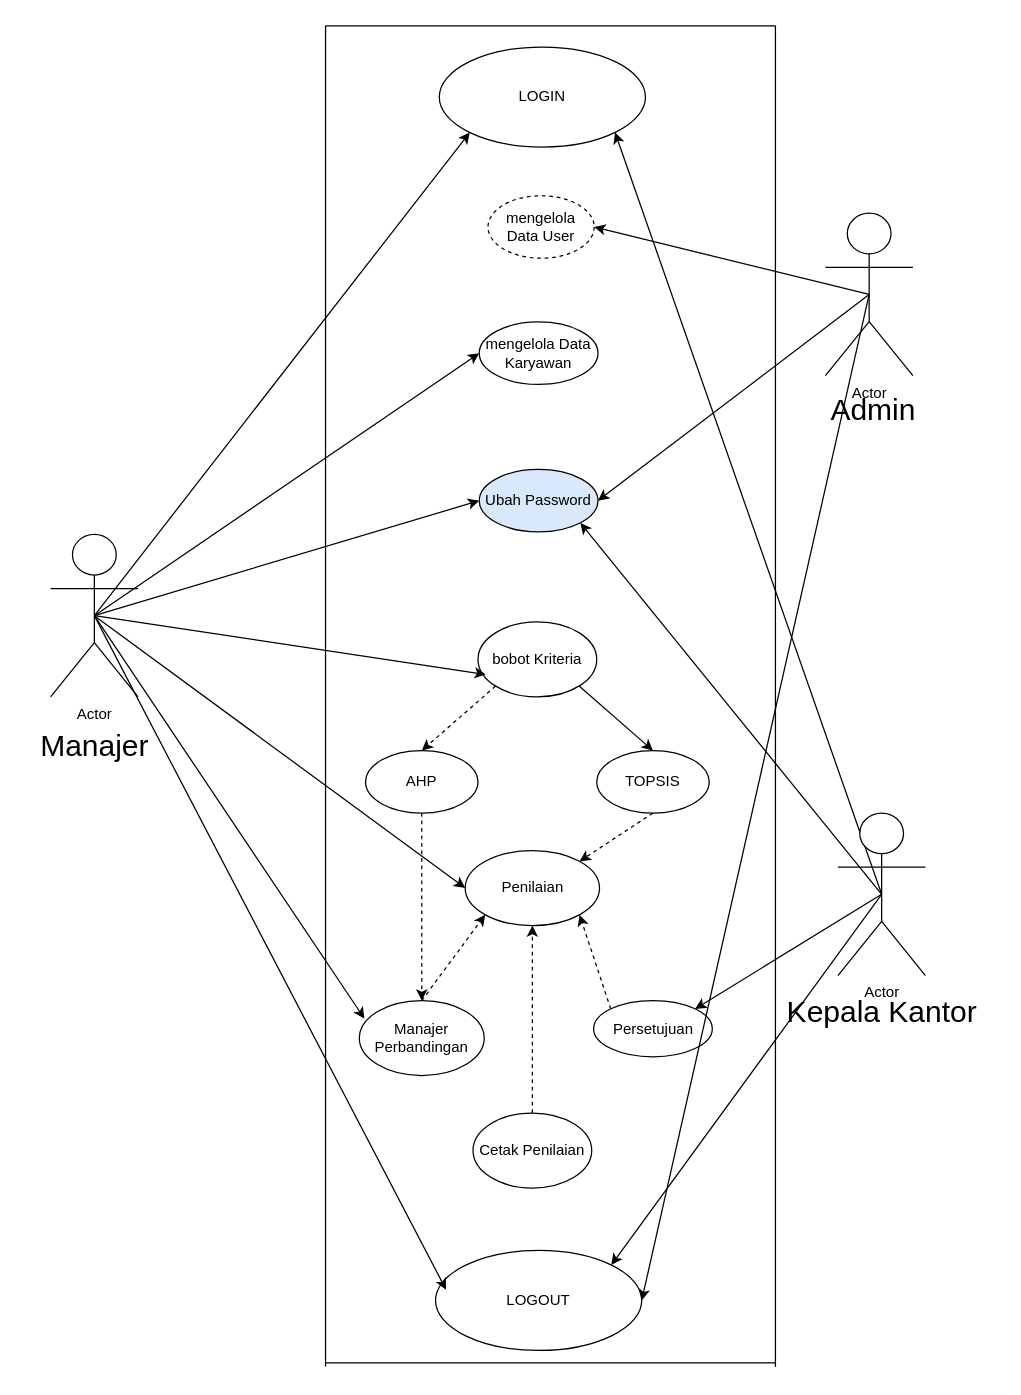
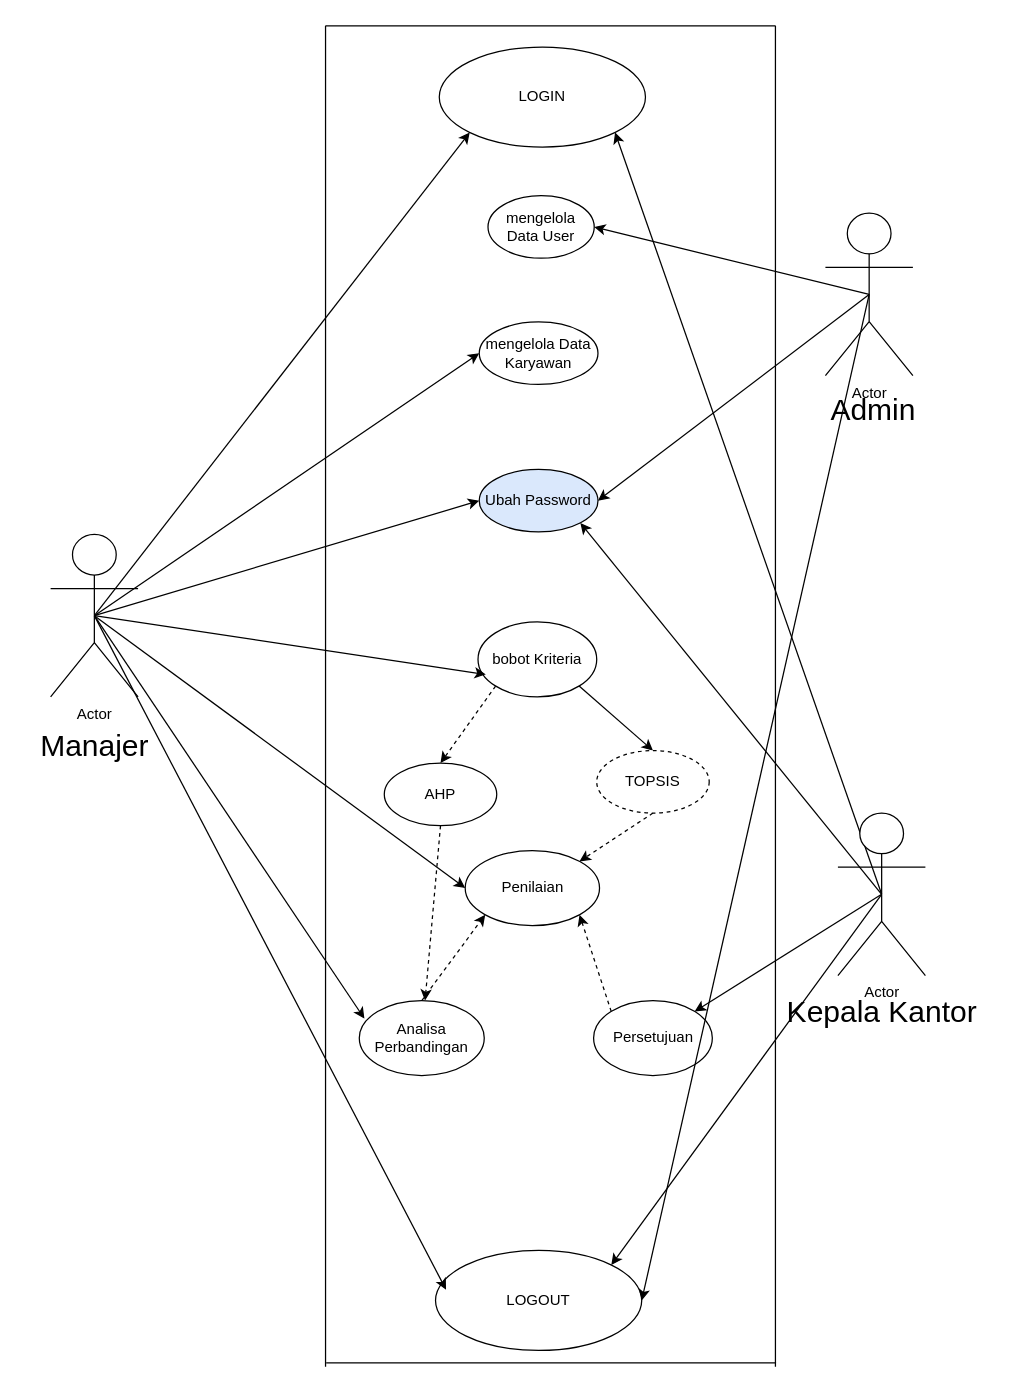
  <mxCell id="0" />
  <mxCell id="1" parent="0" />
  <mxCell id="2" style="rounded=0;orthogonalLoop=1;jettySize=auto;html=1;exitX=0.5;exitY=0.5;exitDx=0;exitDy=0;exitPerimeter=0;entryX=0;entryY=0.5;entryDx=0;entryDy=0;" edge="1" parent="1" source="5" target="8"><mxGeometry relative="1" as="geometry" /></mxCell>
  <mxCell id="3" style="edgeStyle=none;rounded=0;orthogonalLoop=1;jettySize=auto;html=1;exitX=0.5;exitY=0.5;exitDx=0;exitDy=0;exitPerimeter=0;entryX=0;entryY=0.5;entryDx=0;entryDy=0;" edge="1" parent="1" source="5" target="9"><mxGeometry relative="1" as="geometry" /></mxCell>
  <mxCell id="4" style="edgeStyle=none;rounded=0;orthogonalLoop=1;jettySize=auto;html=1;exitX=0.5;exitY=0.5;exitDx=0;exitDy=0;exitPerimeter=0;entryX=0;entryY=0.5;entryDx=0;entryDy=0;" edge="1" parent="1" source="5" target="17"><mxGeometry relative="1" as="geometry" /></mxCell>
  <mxCell id="5" value="Actor" style="shape=umlActor;verticalLabelPosition=bottom;verticalAlign=top;html=1;outlineConnect=0;" vertex="1" parent="1"><mxGeometry x="40" y="427" width="70" height="130" as="geometry" /></mxCell>
  <mxCell id="6" value="LOGIN" style="ellipse;whiteSpace=wrap;html=1;" vertex="1" parent="1"><mxGeometry x="351" y="37" width="165" height="80" as="geometry" /></mxCell>
- <mxCell id="7" value="mengelola Data User" style="ellipse;whiteSpace=wrap;html=1;dashed=1;" vertex="1" parent="1"><mxGeometry x="390" y="156" width="85" height="50" as="geometry" /></mxCell>
+ <mxCell id="7" value="mengelola Data User" style="ellipse;whiteSpace=wrap;html=1;" vertex="1" parent="1"><mxGeometry x="390" y="156" width="85" height="50" as="geometry" /></mxCell>
  <mxCell id="8" value="mengelola Data Karyawan" style="ellipse;whiteSpace=wrap;html=1;" vertex="1" parent="1"><mxGeometry x="383" y="257" width="95" height="50" as="geometry" /></mxCell>
  <mxCell id="9" value="Ubah Password" style="ellipse;whiteSpace=wrap;html=1;fillColor=#dae8fc;" vertex="1" parent="1"><mxGeometry x="383" y="375" width="95" height="50" as="geometry" /></mxCell>
  <mxCell id="10" style="edgeStyle=none;rounded=0;orthogonalLoop=1;jettySize=auto;html=1;exitX=0;exitY=1;exitDx=0;exitDy=0;entryX=0.5;entryY=0;entryDx=0;entryDy=0;dashed=1;" edge="1" parent="1" source="12" target="14"><mxGeometry relative="1" as="geometry" /></mxCell>
  <mxCell id="11" style="edgeStyle=none;rounded=0;orthogonalLoop=1;jettySize=auto;html=1;exitX=1;exitY=1;exitDx=0;exitDy=0;entryX=0.5;entryY=0;entryDx=0;entryDy=0;dashed=0;" edge="1" parent="1" source="12" target="16"><mxGeometry relative="1" as="geometry" /></mxCell>
  <mxCell id="12" value="bobot Kriteria" style="ellipse;whiteSpace=wrap;html=1;" vertex="1" parent="1"><mxGeometry x="382" y="497" width="95" height="60" as="geometry" /></mxCell>
  <mxCell id="13" style="edgeStyle=none;rounded=0;orthogonalLoop=1;jettySize=auto;html=1;exitX=0.5;exitY=1;exitDx=0;exitDy=0;dashed=1;" edge="1" parent="1" source="14" target="21"><mxGeometry relative="1" as="geometry" /></mxCell>
- <mxCell id="14" value="AHP" style="ellipse;whiteSpace=wrap;html=1;" vertex="1" parent="1"><mxGeometry x="292" y="600" width="90" height="50" as="geometry" /></mxCell>
+ <mxCell id="14" value="AHP" style="ellipse;whiteSpace=wrap;html=1;" vertex="1" parent="1"><mxGeometry x="307" y="610" width="90" height="50" as="geometry" /></mxCell>
  <mxCell id="15" style="edgeStyle=none;rounded=0;orthogonalLoop=1;jettySize=auto;html=1;exitX=0.5;exitY=1;exitDx=0;exitDy=0;entryX=1;entryY=0;entryDx=0;entryDy=0;dashed=1;" edge="1" parent="1" source="16" target="17"><mxGeometry relative="1" as="geometry" /></mxCell>
- <mxCell id="16" value="TOPSIS" style="ellipse;whiteSpace=wrap;html=1;" vertex="1" parent="1"><mxGeometry x="477" y="600" width="90" height="50" as="geometry" /></mxCell>
+ <mxCell id="16" value="TOPSIS" style="ellipse;whiteSpace=wrap;html=1;dashed=1;" vertex="1" parent="1"><mxGeometry x="477" y="600" width="90" height="50" as="geometry" /></mxCell>
  <mxCell id="17" value="Penilaian" style="ellipse;whiteSpace=wrap;html=1;" vertex="1" parent="1"><mxGeometry x="371.75" y="680" width="107.5" height="60" as="geometry" /></mxCell>
  <mxCell id="18" style="edgeStyle=none;rounded=0;orthogonalLoop=1;jettySize=auto;html=1;exitX=0;exitY=0;exitDx=0;exitDy=0;entryX=1;entryY=1;entryDx=0;entryDy=0;dashed=1;" edge="1" parent="1" source="19" target="17"><mxGeometry relative="1" as="geometry" /></mxCell>
- <mxCell id="19" value="Persetujuan" style="ellipse;whiteSpace=wrap;html=1;" vertex="1" parent="1"><mxGeometry x="474.5" y="800" width="95" height="45" as="geometry" /></mxCell>
+ <mxCell id="19" value="Persetujuan" style="ellipse;whiteSpace=wrap;html=1;" vertex="1" parent="1"><mxGeometry x="474.5" y="800" width="95" height="60" as="geometry" /></mxCell>
  <mxCell id="20" style="edgeStyle=none;rounded=0;orthogonalLoop=1;jettySize=auto;html=1;exitX=0.5;exitY=0;exitDx=0;exitDy=0;entryX=0;entryY=1;entryDx=0;entryDy=0;dashed=1;" edge="1" parent="1" source="21" target="17"><mxGeometry relative="1" as="geometry" /></mxCell>
- <mxCell id="21" value="Manajer Perbandingan" style="ellipse;whiteSpace=wrap;html=1;" vertex="1" parent="1"><mxGeometry x="287" y="800" width="100" height="60" as="geometry" /></mxCell>
+ <mxCell id="21" value="Analisa Perbandingan" style="ellipse;whiteSpace=wrap;html=1;" vertex="1" parent="1"><mxGeometry x="287" y="800" width="100" height="60" as="geometry" /></mxCell>
  <mxCell id="22" value="LOGOUT" style="ellipse;whiteSpace=wrap;html=1;" vertex="1" parent="1"><mxGeometry x="348" y="1000" width="165" height="80" as="geometry" /></mxCell>
- <mxCell id="23" style="edgeStyle=none;rounded=0;orthogonalLoop=1;jettySize=auto;html=1;exitX=0.5;exitY=0;exitDx=0;exitDy=0;entryX=0.5;entryY=1;entryDx=0;entryDy=0;dashed=1;" edge="1" parent="1" source="24" target="17"><mxGeometry relative="1" as="geometry" /></mxCell>
- <mxCell id="24" value="Cetak Penilaian" style="ellipse;whiteSpace=wrap;html=1;" vertex="1" parent="1"><mxGeometry x="378" y="890" width="95" height="60" as="geometry" /></mxCell>
  <mxCell id="25" value="&lt;font style=&quot;font-size: 24px;&quot;&gt;Manajer&lt;/font&gt;" style="text;html=1;align=center;verticalAlign=middle;resizable=0;points=[];autosize=1;strokeColor=none;fillColor=none;" vertex="1" parent="1"><mxGeometry x="20" y="577" width="110" height="40" as="geometry" /></mxCell>
  <mxCell id="26" style="edgeStyle=none;rounded=0;orthogonalLoop=1;jettySize=auto;html=1;exitX=0.5;exitY=0.5;exitDx=0;exitDy=0;exitPerimeter=0;entryX=1;entryY=0.5;entryDx=0;entryDy=0;" edge="1" parent="1" source="29" target="7"><mxGeometry relative="1" as="geometry" /></mxCell>
  <mxCell id="27" style="edgeStyle=none;rounded=0;orthogonalLoop=1;jettySize=auto;html=1;exitX=0.5;exitY=0.5;exitDx=0;exitDy=0;exitPerimeter=0;entryX=1;entryY=0.5;entryDx=0;entryDy=0;" edge="1" parent="1" source="29" target="9"><mxGeometry relative="1" as="geometry" /></mxCell>
  <mxCell id="28" style="edgeStyle=none;rounded=0;orthogonalLoop=1;jettySize=auto;html=1;exitX=0.5;exitY=0.5;exitDx=0;exitDy=0;exitPerimeter=0;entryX=1;entryY=0.5;entryDx=0;entryDy=0;" edge="1" parent="1" source="29" target="22"><mxGeometry relative="1" as="geometry" /></mxCell>
  <mxCell id="29" value="Actor" style="shape=umlActor;verticalLabelPosition=bottom;verticalAlign=top;html=1;outlineConnect=0;" vertex="1" parent="1"><mxGeometry x="660" y="170" width="70" height="130" as="geometry" /></mxCell>
  <mxCell id="30" style="rounded=0;orthogonalLoop=1;jettySize=auto;html=1;exitX=0.5;exitY=0.5;exitDx=0;exitDy=0;exitPerimeter=0;entryX=0;entryY=1;entryDx=0;entryDy=0;" edge="1" parent="1" source="5" target="6"><mxGeometry relative="1" as="geometry" /></mxCell>
  <mxCell id="31" style="edgeStyle=none;rounded=0;orthogonalLoop=1;jettySize=auto;html=1;exitX=0.5;exitY=0.5;exitDx=0;exitDy=0;exitPerimeter=0;entryX=0.066;entryY=0.701;entryDx=0;entryDy=0;entryPerimeter=0;" edge="1" parent="1" source="5" target="12"><mxGeometry relative="1" as="geometry" /></mxCell>
  <mxCell id="32" style="edgeStyle=none;rounded=0;orthogonalLoop=1;jettySize=auto;html=1;exitX=0.5;exitY=0.5;exitDx=0;exitDy=0;exitPerimeter=0;entryX=0.041;entryY=0.241;entryDx=0;entryDy=0;entryPerimeter=0;" edge="1" parent="1" source="5" target="21"><mxGeometry relative="1" as="geometry" /></mxCell>
  <mxCell id="33" style="edgeStyle=none;rounded=0;orthogonalLoop=1;jettySize=auto;html=1;exitX=0.5;exitY=0.5;exitDx=0;exitDy=0;exitPerimeter=0;entryX=0.051;entryY=0.392;entryDx=0;entryDy=0;entryPerimeter=0;" edge="1" parent="1" source="5" target="22"><mxGeometry relative="1" as="geometry" /></mxCell>
  <mxCell id="34" value="&lt;font style=&quot;font-size: 24px;&quot;&gt;Admin&lt;/font&gt;" style="text;html=1;align=center;verticalAlign=middle;resizable=0;points=[];autosize=1;strokeColor=none;fillColor=none;" vertex="1" parent="1"><mxGeometry x="653" y="308" width="90" height="40" as="geometry" /></mxCell>
  <mxCell id="35" style="edgeStyle=none;rounded=0;orthogonalLoop=1;jettySize=auto;html=1;exitX=0.5;exitY=0.5;exitDx=0;exitDy=0;exitPerimeter=0;entryX=1;entryY=0;entryDx=0;entryDy=0;" edge="1" parent="1" source="39" target="19"><mxGeometry relative="1" as="geometry" /></mxCell>
  <mxCell id="36" style="edgeStyle=none;rounded=0;orthogonalLoop=1;jettySize=auto;html=1;exitX=0.5;exitY=0.5;exitDx=0;exitDy=0;exitPerimeter=0;entryX=1;entryY=0;entryDx=0;entryDy=0;" edge="1" parent="1" source="39" target="22"><mxGeometry relative="1" as="geometry" /></mxCell>
  <mxCell id="37" style="edgeStyle=none;rounded=0;orthogonalLoop=1;jettySize=auto;html=1;exitX=0.5;exitY=0.5;exitDx=0;exitDy=0;exitPerimeter=0;entryX=1;entryY=1;entryDx=0;entryDy=0;" edge="1" parent="1" source="39" target="6"><mxGeometry relative="1" as="geometry" /></mxCell>
  <mxCell id="38" style="edgeStyle=none;rounded=0;orthogonalLoop=1;jettySize=auto;html=1;exitX=0.5;exitY=0.5;exitDx=0;exitDy=0;exitPerimeter=0;entryX=1;entryY=1;entryDx=0;entryDy=0;" edge="1" parent="1" source="39" target="9"><mxGeometry relative="1" as="geometry" /></mxCell>
  <mxCell id="39" value="Actor" style="shape=umlActor;verticalLabelPosition=bottom;verticalAlign=top;html=1;outlineConnect=0;" vertex="1" parent="1"><mxGeometry x="670" y="650" width="70" height="130" as="geometry" /></mxCell>
  <mxCell id="40" value="&lt;font style=&quot;font-size: 24px;&quot;&gt;Kepala Kantor&lt;/font&gt;" style="text;html=1;align=center;verticalAlign=middle;resizable=0;points=[];autosize=1;strokeColor=none;fillColor=none;" vertex="1" parent="1"><mxGeometry x="615" y="790" width="180" height="40" as="geometry" /></mxCell>
  <mxCell id="41" value="" style="endArrow=none;html=1;rounded=0;" edge="1" parent="1"><mxGeometry width="50" height="50" relative="1" as="geometry"><mxPoint x="260" y="1093.077" as="sourcePoint" /><mxPoint x="260" y="20" as="targetPoint" /></mxGeometry></mxCell>
  <mxCell id="42" value="" style="endArrow=none;html=1;rounded=0;" edge="1" parent="1"><mxGeometry width="50" height="50" relative="1" as="geometry"><mxPoint x="620" y="20" as="sourcePoint" /><mxPoint x="260" y="20" as="targetPoint" /></mxGeometry></mxCell>
  <mxCell id="43" value="" style="endArrow=none;html=1;rounded=0;" edge="1" parent="1"><mxGeometry width="50" height="50" relative="1" as="geometry"><mxPoint x="620.5" y="1090" as="sourcePoint" /><mxPoint x="260.5" y="1090" as="targetPoint" /></mxGeometry></mxCell>
  <mxCell id="44" value="" style="endArrow=none;html=1;rounded=0;" edge="1" parent="1"><mxGeometry width="50" height="50" relative="1" as="geometry"><mxPoint x="620" y="1093.077" as="sourcePoint" /><mxPoint x="620" y="20" as="targetPoint" /></mxGeometry></mxCell>
